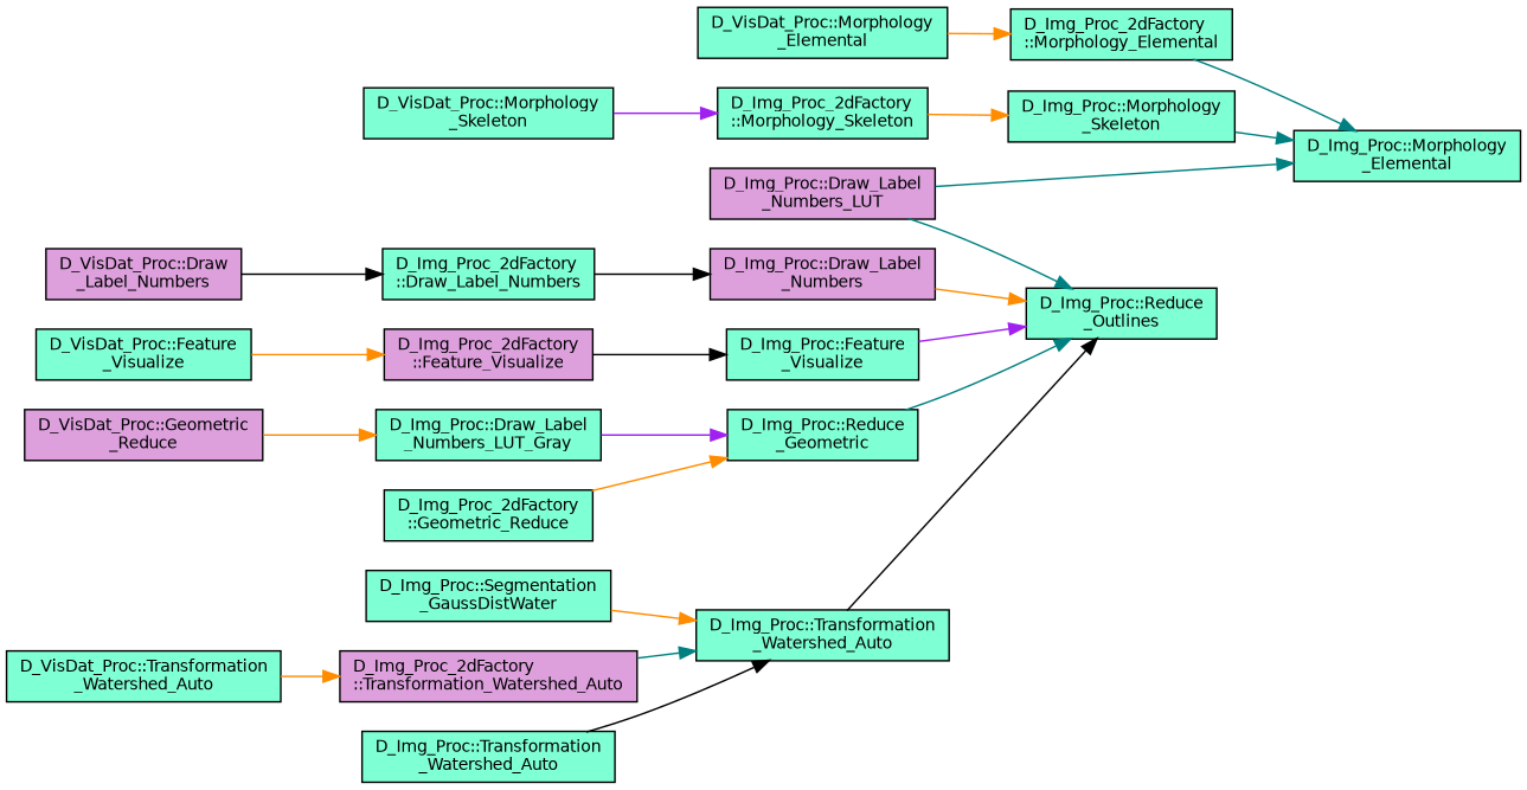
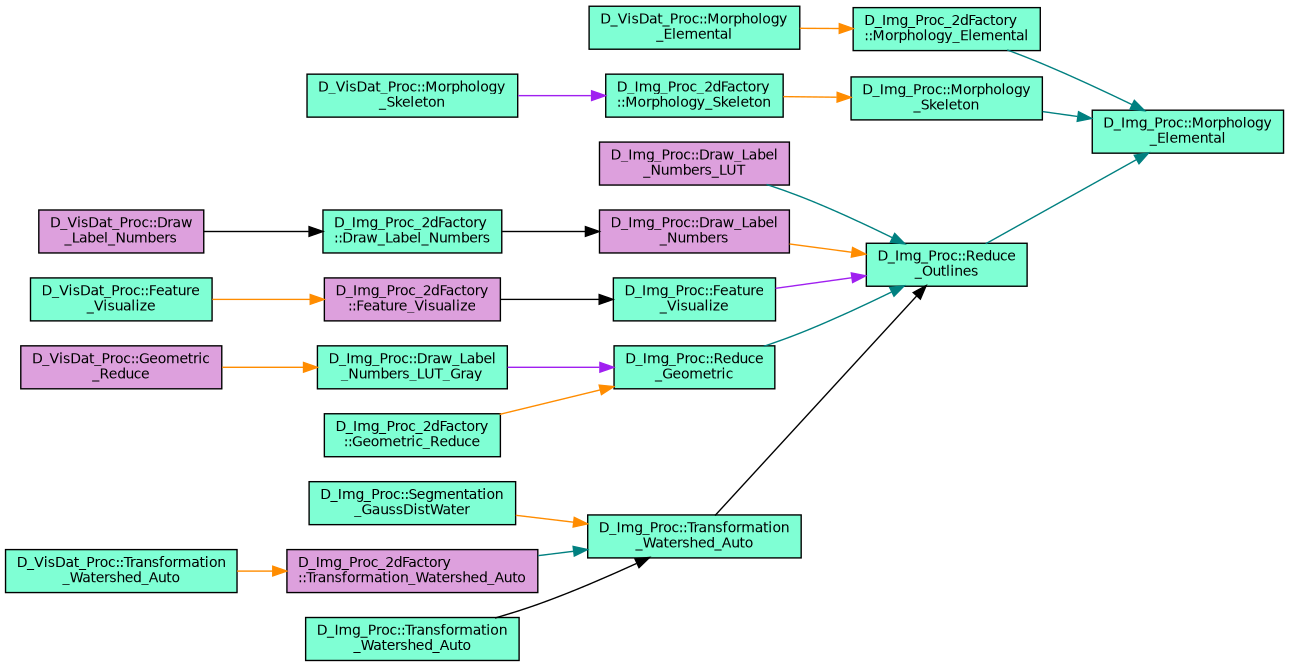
  digraph {
    rankdir=RL
    node [color=black fillcolor=aquamarine fontname=Helvetica fontsize=10 shape=record style=filled]
    edge [color=darkorange dir=back fontname=Helvetica fontsize=10 labelfontname=Helvetica labelfontsize=10 style=solid]
    n1 [fontcolor=black height=0.2 label="D_Img_Proc::Morphology\l_Elemental" width=0.4]
    n2 [height=0.2 label="D_Img_Proc_2dFactory\l::Morphology_Elemental" width=0.4]
    n3 [height=0.2 label="D_Img_Proc::Morphology\l_Skeleton" width=0.4]
    n4 [height=0.2 label="D_Img_Proc::Reduce\l_Outlines" width=0.4]
    n5 [height=0.2 label="D_VisDat_Proc::Morphology\l_Elemental" width=0.4]
    n6 [height=0.2 label="D_Img_Proc_2dFactory\l::Morphology_Skeleton" width=0.4]
    n7 [fillcolor=plum height=0.2 label="D_Img_Proc::Draw_Label\l_Numbers" width=0.4]
    n8 [fillcolor=plum height=0.2 label="D_Img_Proc::Draw_Label\l_Numbers_LUT" width=0.4]
    n9 [height=0.2 label="D_Img_Proc::Feature\l_Visualize" width=0.4]
    n10 [height=0.2 label="D_Img_Proc::Reduce\l_Geometric" width=0.4]
    n11 [height=0.2 label="D_Img_Proc::Transformation\l_Watershed_Auto" width=0.4]
    n12 [height=0.2 label="D_VisDat_Proc::Morphology\l_Skeleton" width=0.4]
    n13 [height=0.2 label="D_Img_Proc_2dFactory\l::Draw_Label_Numbers" width=0.4]
    n14 [fillcolor=plum height=0.2 label="D_Img_Proc_2dFactory\l::Feature_Visualize" width=0.4]
    n15 [height=0.2 label="D_Img_Proc::Draw_Label\l_Numbers_LUT_Gray" width=0.4]
    n16 [height=0.2 label="D_Img_Proc_2dFactory\l::Geometric_Reduce" width=0.4]
    n17 [height=0.2 label="D_Img_Proc::Segmentation\l_GaussDistWater" width=0.4]
    n18 [fillcolor=plum height=0.2 label="D_Img_Proc_2dFactory\l::Transformation_Watershed_Auto" width=0.4]
    n19 [height=0.2 label="D_Img_Proc::Transformation\l_Watershed_Auto" width=0.4]
    n20 [fillcolor=plum height=0.2 label="D_VisDat_Proc::Draw\l_Label_Numbers" width=0.4]
    n21 [height=0.2 label="D_VisDat_Proc::Feature\l_Visualize" width=0.4]
    n22 [fillcolor=plum height=0.2 label="D_VisDat_Proc::Geometric\l_Reduce" width=0.4]
    n23 [height=0.2 label="D_VisDat_Proc::Transformation\l_Watershed_Auto" width=0.4]
    n1 -> n2 [color=teal]
    n1 -> n3 [color=teal]
-   n1 -> n8 [color=teal]
+   n1 -> n4 [color=teal]
    n2 -> n5
    n3 -> n6
    n4 -> n7
    n4 -> n8 [color=teal]
    n4 -> n9 [color=purple]
    n4 -> n10 [color=teal]
    n4 -> n11 [color=black]
    n6 -> n12 [color=purple]
    n7 -> n13 [color=black]
    n9 -> n14 [color=black]
    n10 -> n15 [color=purple]
    n10 -> n16
    n11 -> n17
    n11 -> n18 [color=teal]
    n11 -> n19 [color=black]
    n13 -> n20 [color=black]
    n14 -> n21
    n15 -> n22
    n18 -> n23
  }
